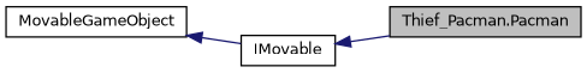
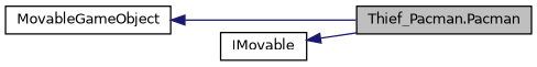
  digraph {
    rankdir=LR
    node [color=black fillcolor=white fontname=Helvetica fontsize=10 shape=record style=filled]
    edge [color=midnightblue dir=back fontname=Helvetica fontsize=10 labelfontname=Helvetica labelfontsize=10 style=solid]
    n1 [fillcolor=grey75 fontcolor=black height=0.2 label="Thief_Pacman.Pacman" width=0.4]
    n2 [height=0.2 label=MovableGameObject width=0.4]
    n3 [height=0.2 label=IMovable width=0.4]
-   n2 -> n3
+   n2 -> n1
    n3 -> n1
  }
